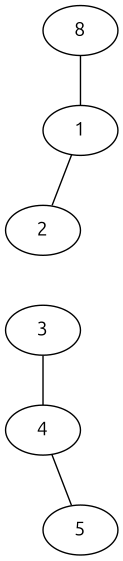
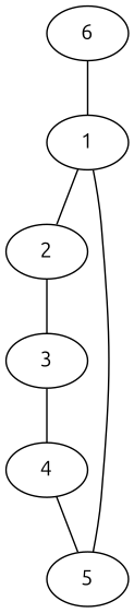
  graph {
    fontname=Ubuntu
    node [fontname=Ubuntu]
    edge [fontname=Ubuntu]
    1
    2
    3
    4
    5
-   6 [label=8]
+   6
    1 -- 2
+   2 -- 3
    3 -- 4
    4 -- 5
+   5 -- 1
    6 -- 1
  }
